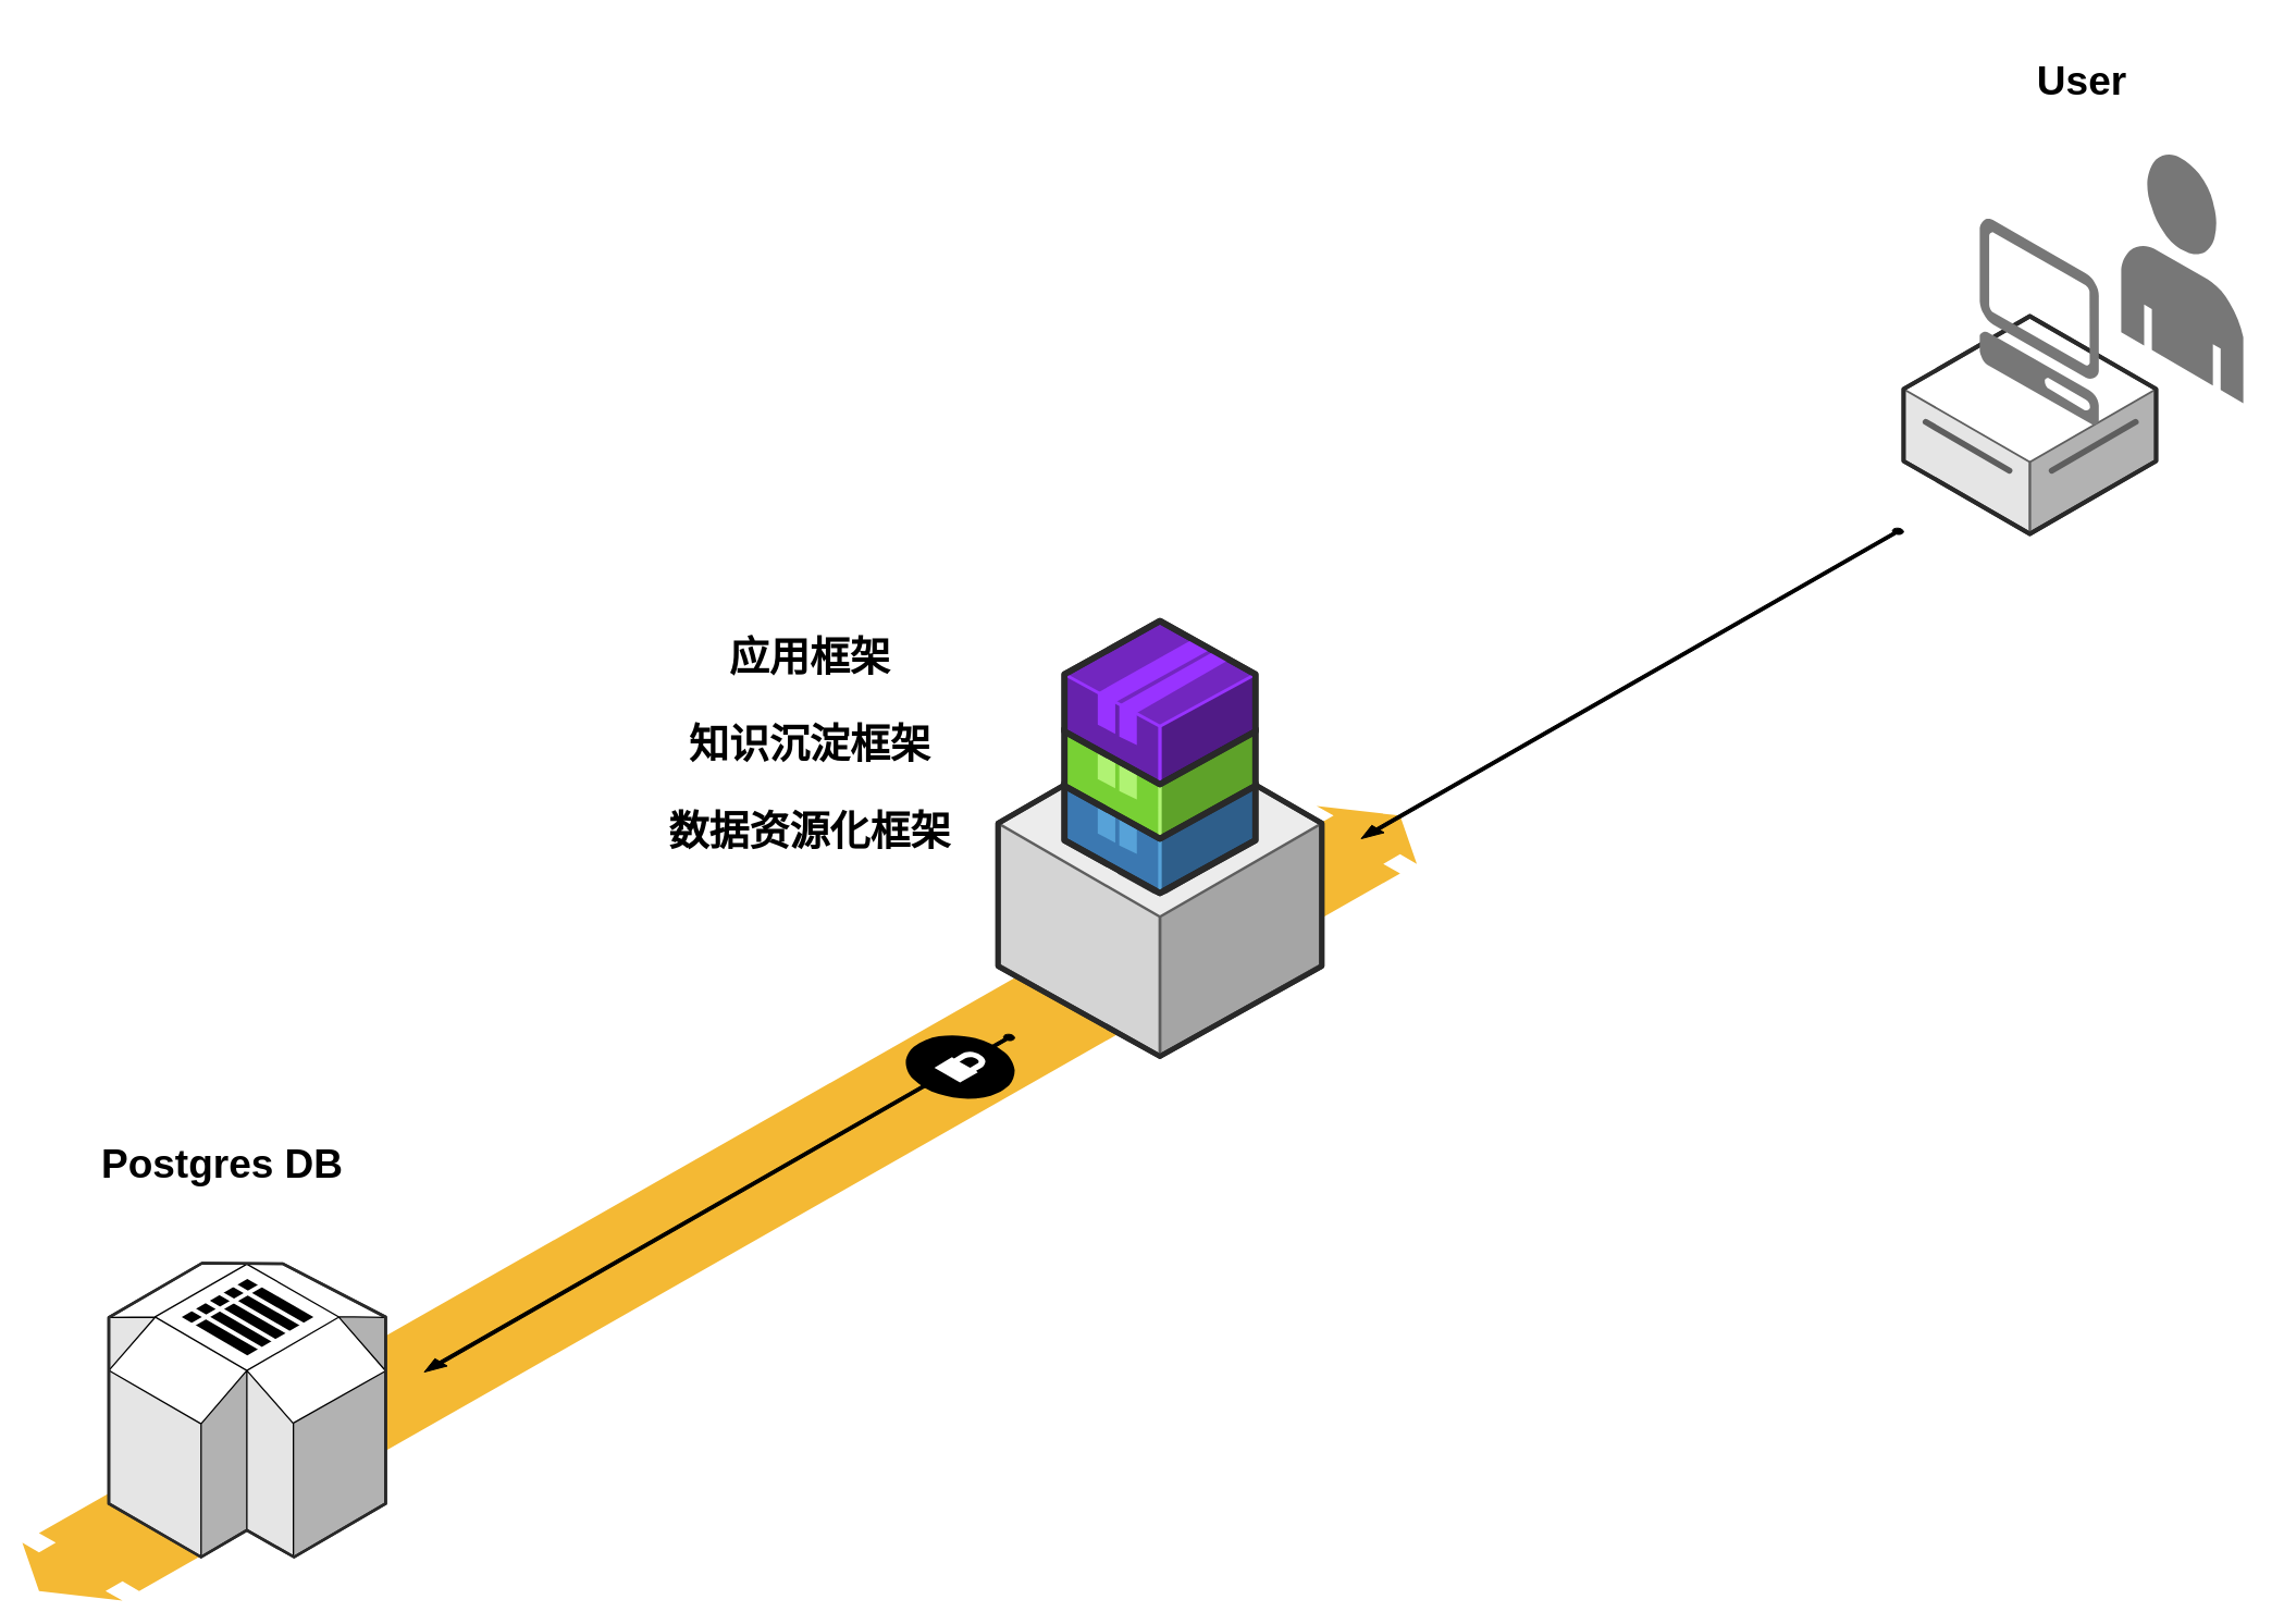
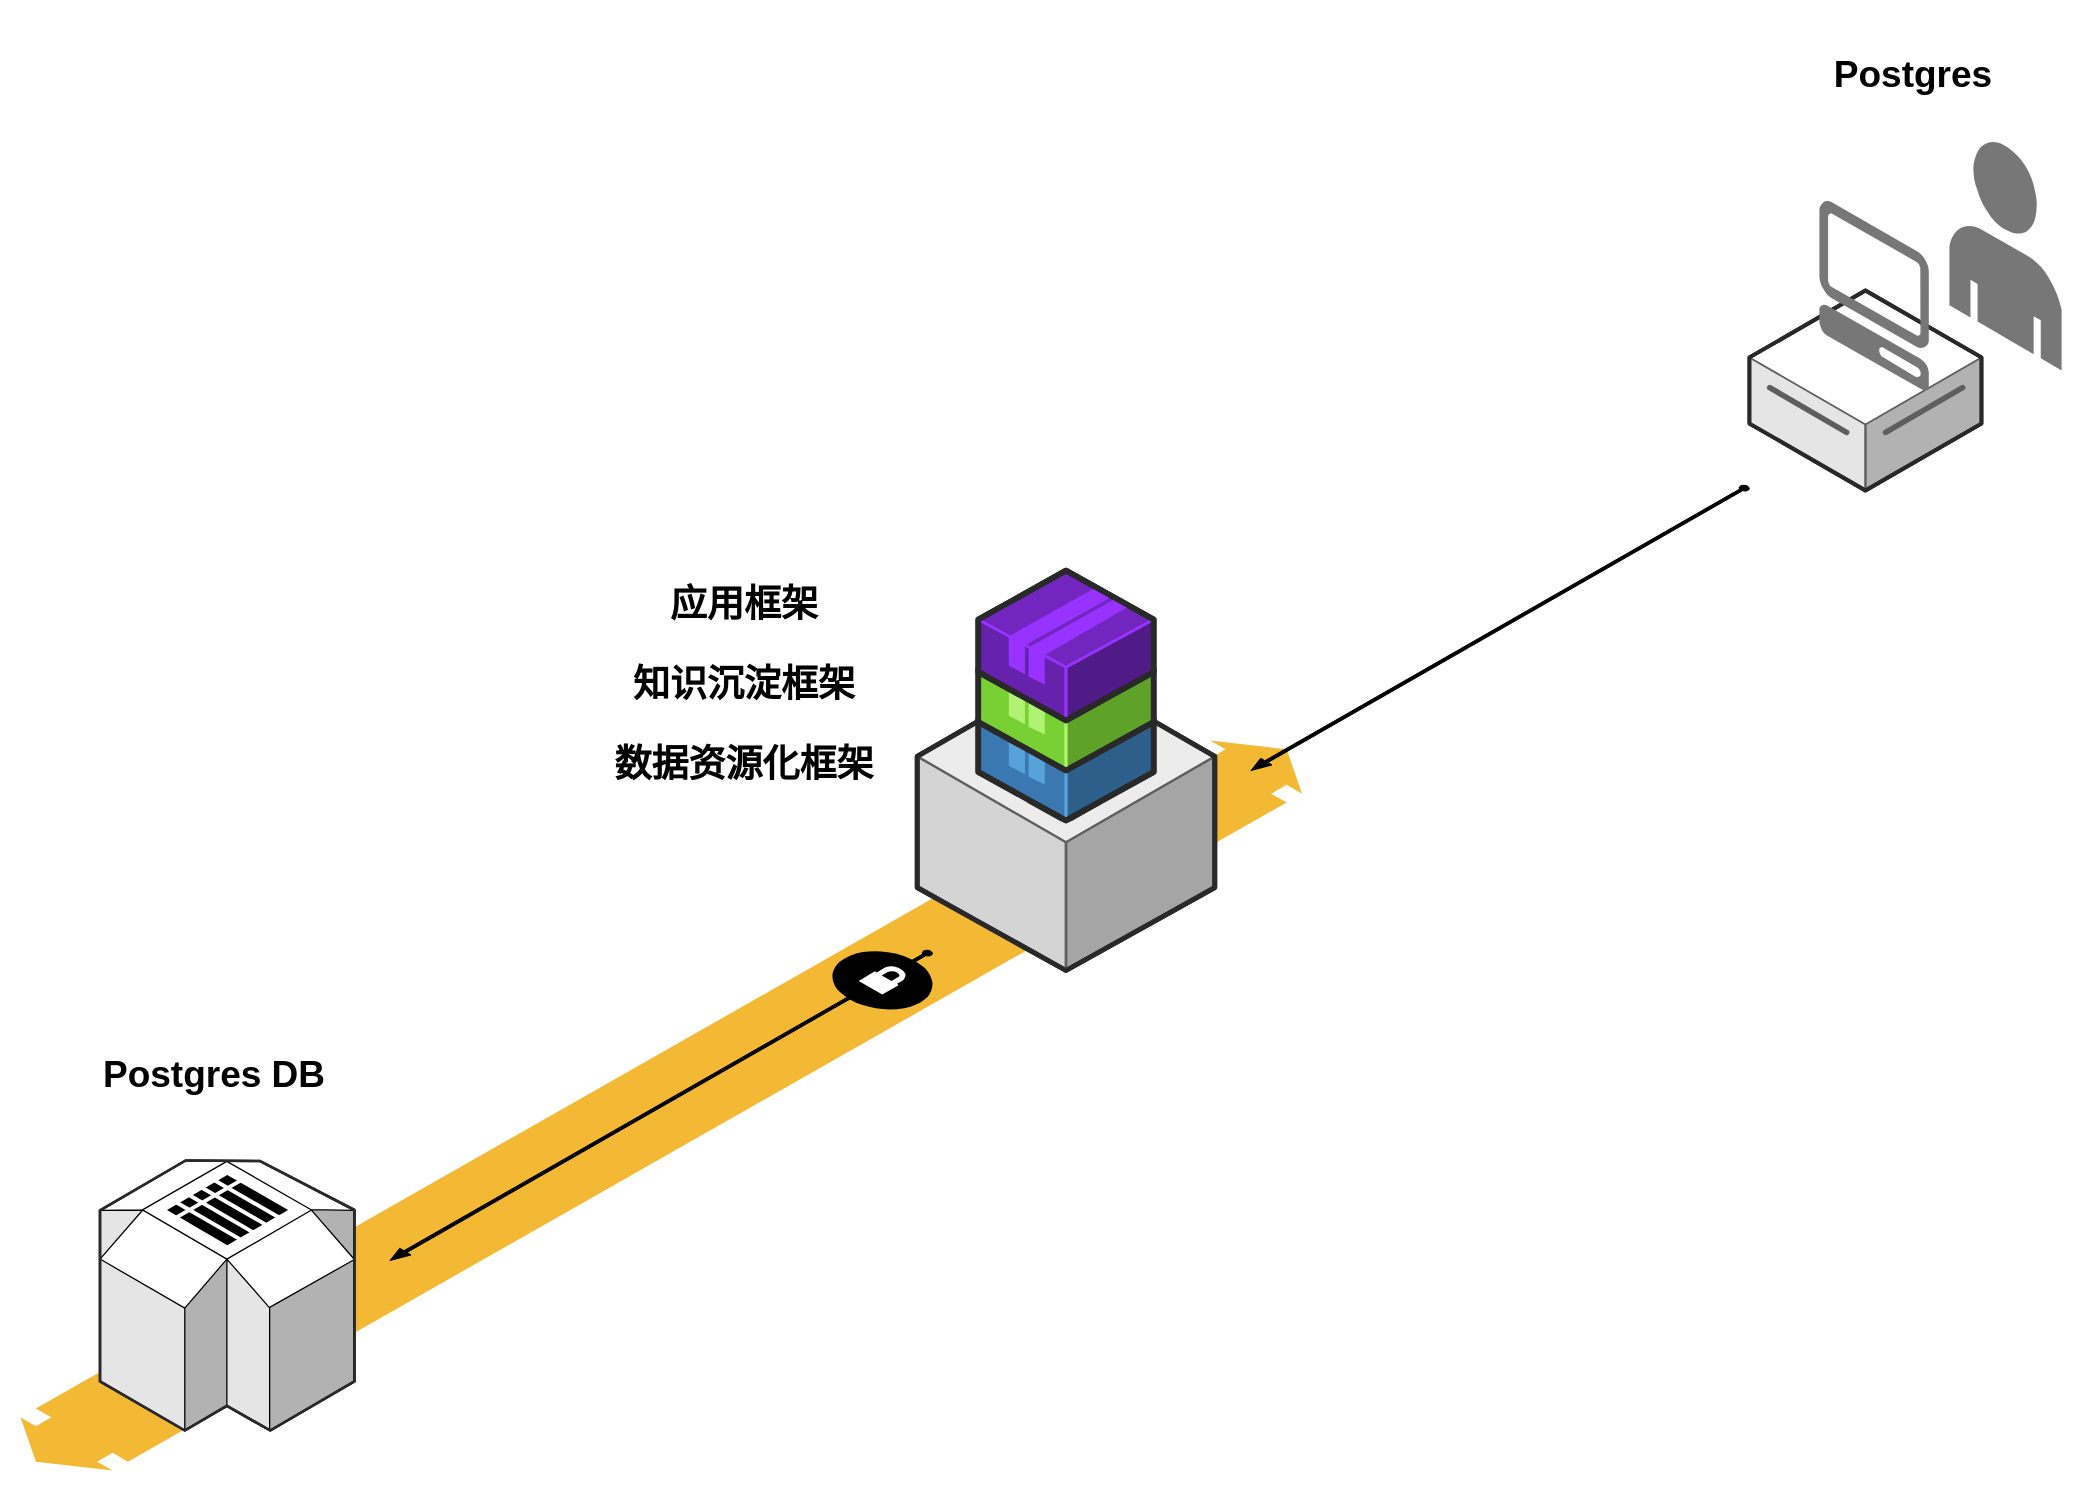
  <mxCell id="0" />
  <mxCell id="1" parent="0" />
  <mxCell id="2" value="" style="verticalLabelPosition=bottom;html=1;verticalAlign=top;strokeWidth=1;align=center;outlineConnect=0;dashed=0;outlineConnect=0;shape=mxgraph.aws3d.flatDoubleEdge;fillColor=#000000;aspect=fixed;direction=west;portConstraint=none;flipH=1;flipV=0;" vertex="1" parent="1"><mxGeometry x="20" y="740" width="1281.56" height="730" as="geometry" /></mxCell>
  <mxCell id="3" value="" style="verticalLabelPosition=bottom;html=1;verticalAlign=top;strokeWidth=1;dashed=0;shape=mxgraph.aws3d.arrowSW;fillColor=#000000;aspect=fixed;rounded=1;shadow=0;comic=0;fontFamily=Verdana;fontSize=12;" parent="1" vertex="1"><mxGeometry x="1250.5" y="485" width="498.41" height="285" as="geometry" /></mxCell>
  <mxCell id="4" value="" style="verticalLabelPosition=bottom;html=1;verticalAlign=top;strokeWidth=1;align=center;outlineConnect=0;dashed=0;outlineConnect=0;shape=mxgraph.aws3d.simpleDb2;aspect=fixed;shadow=0;" parent="1" vertex="1"><mxGeometry x="99.5" y="1160" width="254.44" height="270" as="geometry" /></mxCell>
  <mxCell id="5" value="" style="verticalLabelPosition=bottom;html=1;verticalAlign=top;strokeWidth=1;align=center;outlineConnect=0;dashed=0;outlineConnect=0;shape=mxgraph.aws3d.application_server;fillColor=#ECECEC;strokeColor=#5E5E5E;aspect=fixed;shadow=0;" parent="1" vertex="1"><mxGeometry x="916.71" y="670" width="297.58" height="300" as="geometry" /></mxCell>
  <mxCell id="6" value="" style="verticalLabelPosition=bottom;html=1;verticalAlign=top;strokeWidth=1;align=center;outlineConnect=0;dashed=0;outlineConnect=0;shape=mxgraph.aws3d.arrowNE;fillColor=#000000;aspect=fixed;shadow=0;direction=west;" parent="1" vertex="1"><mxGeometry x="389.53" y="950" width="542.5" height="310" as="geometry" /></mxCell>
- <mxCell id="7" value="&lt;span style=&quot;font-size: 37px&quot;&gt;&lt;b&gt;Postgres DB&lt;/b&gt;&lt;/span&gt;" style="text;html=1;strokeColor=none;fillColor=none;align=center;verticalAlign=middle;whiteSpace=wrap;rounded=0;shadow=0;" vertex="1" parent="1"><mxGeometry x="40" y="1015" width="328" height="110" as="geometry" /></mxCell>
+ <mxCell id="7" value="&lt;span style=&quot;font-size: 37px&quot;&gt;&lt;b&gt;Postgres DB&lt;/b&gt;&lt;/span&gt;" style="text;html=1;strokeColor=none;fillColor=none;align=center;verticalAlign=middle;whiteSpace=wrap;rounded=0;shadow=0;" vertex="1" parent="1"><mxGeometry x="50" y="1020" width="328" height="110" as="geometry" /></mxCell>
  <mxCell id="8" value="" style="verticalLabelPosition=bottom;html=1;verticalAlign=top;strokeWidth=1;align=center;outlineConnect=0;dashed=0;outlineConnect=0;shape=mxgraph.aws3d.dataServer;strokeColor=#5E5E5E;aspect=fixed;" vertex="1" parent="1"><mxGeometry x="1748.91" y="290" width="232.08" height="200" as="geometry" /></mxCell>
  <mxCell id="9" value="" style="verticalLabelPosition=bottom;html=1;verticalAlign=top;strokeWidth=1;align=center;outlineConnect=0;dashed=0;outlineConnect=0;shape=mxgraph.aws3d.client;aspect=fixed;strokeColor=none;fillColor=#777777;" vertex="1" parent="1"><mxGeometry x="1818.91" y="200" width="109.62" height="190" as="geometry" /></mxCell>
  <mxCell id="10" value="" style="verticalLabelPosition=bottom;html=1;verticalAlign=top;strokeWidth=1;align=center;outlineConnect=0;dashed=0;outlineConnect=0;shape=mxgraph.aws3d.end_user;strokeColor=none;fillColor=#777777;aspect=fixed;" vertex="1" parent="1"><mxGeometry x="1948.91" y="140" width="112.18" height="230" as="geometry" /></mxCell>
  <mxCell id="11" value="&lt;span style=&quot;font-size: 37px&quot;&gt;&lt;b&gt;数据资源化框架&lt;/b&gt;&lt;/span&gt;" style="text;html=1;strokeColor=none;fillColor=none;align=center;verticalAlign=middle;whiteSpace=wrap;rounded=0;shadow=0;" vertex="1" parent="1"><mxGeometry x="580" y="710" width="328" height="110" as="geometry" /></mxCell>
- <mxCell id="12" value="&lt;span style=&quot;font-size: 37px&quot;&gt;&lt;b&gt;User&lt;/b&gt;&lt;/span&gt;" style="text;html=1;strokeColor=none;fillColor=none;align=center;verticalAlign=middle;whiteSpace=wrap;rounded=0;shadow=0;" vertex="1" parent="1"><mxGeometry x="1748.91" y="20" width="328" height="110" as="geometry" /></mxCell>
+ <mxCell id="12" value="&lt;span style=&quot;font-size: 37px&quot;&gt;&lt;b&gt;Postgres&lt;/b&gt;&lt;/span&gt;" style="text;html=1;strokeColor=none;fillColor=none;align=center;verticalAlign=middle;whiteSpace=wrap;rounded=0;shadow=0;" vertex="1" parent="1"><mxGeometry x="1748.91" y="20" width="328" height="110" as="geometry" /></mxCell>
  <mxCell id="13" value="" style="verticalLabelPosition=bottom;html=1;verticalAlign=top;strokeWidth=1;align=center;outlineConnect=0;dashed=0;outlineConnect=0;shape=mxgraph.aws3d.secureConnection;fillColor=#000000;strokeColor=#ffffff;aspect=fixed;" vertex="1" parent="1"><mxGeometry x="831.44" y="950" width="100.59" height="60" as="geometry" /></mxCell>
  <mxCell id="14" value="" style="verticalLabelPosition=bottom;html=1;verticalAlign=top;strokeWidth=1;align=center;outlineConnect=0;dashed=0;outlineConnect=0;shape=mxgraph.aws3d.application2;aspect=fixed;fillColor=#4286C5;strokeColor=#57A2D8;" vertex="1" parent="1"><mxGeometry x="977.76" y="670" width="175.47" height="150" as="geometry" /></mxCell>
  <mxCell id="15" value="" style="verticalLabelPosition=bottom;html=1;verticalAlign=top;strokeWidth=1;align=center;outlineConnect=0;dashed=0;outlineConnect=0;shape=mxgraph.aws3d.application2;fillColor=#86E83A;strokeColor=#B0F373;aspect=fixed;" vertex="1" parent="1"><mxGeometry x="977.76" y="620" width="175.47" height="150" as="geometry" /></mxCell>
  <mxCell id="16" value="" style="verticalLabelPosition=bottom;html=1;verticalAlign=top;strokeWidth=1;align=center;outlineConnect=0;dashed=0;outlineConnect=0;shape=mxgraph.aws3d.application2;aspect=fixed;fontColor=#000000;fillColor=#7226BF;strokeColor=#9833FF;" vertex="1" parent="1"><mxGeometry x="977.76" y="570" width="175.47" height="150" as="geometry" /></mxCell>
  <mxCell id="17" value="&lt;span style=&quot;font-size: 37px&quot;&gt;&lt;b&gt;知识沉淀框架&lt;/b&gt;&lt;/span&gt;" style="text;html=1;strokeColor=none;fillColor=none;align=center;verticalAlign=middle;whiteSpace=wrap;rounded=0;shadow=0;" vertex="1" parent="1"><mxGeometry x="580" y="630" width="328" height="110" as="geometry" /></mxCell>
  <mxCell id="18" value="&lt;span style=&quot;font-size: 37px&quot;&gt;&lt;b&gt;应用框架&lt;/b&gt;&lt;/span&gt;" style="text;html=1;strokeColor=none;fillColor=none;align=center;verticalAlign=middle;whiteSpace=wrap;rounded=0;shadow=0;" vertex="1" parent="1"><mxGeometry x="580" y="550" width="328" height="110" as="geometry" /></mxCell>
